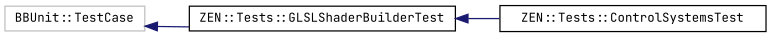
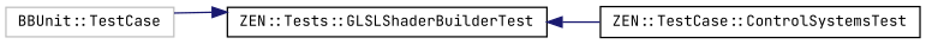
  digraph {
    fontname="JetBrains Mono"
    rankdir=LR
    node [color=black fillcolor=white fontname="JetBrains Mono" fontsize=10 shape=record style=filled]
    edge [color=midnightblue dir=back fontname="JetBrains Mono" fontsize=10 labelfontname=Helvetica labelfontsize=10 style=solid]
    n1 [color=grey75 height=0.2 label="BBUnit::TestCase" width=0.4]
    n2 [height=0.2 label="ZEN::Tests::GLSLShaderBuilderTest" width=0.4]
-   n3 [height=0.2 label="ZEN::Tests::ControlSystemsTest" width=0.4]
-   n1 -> n2
+   n3 [height=0.2 label="ZEN::TestCase::ControlSystemsTest" width=0.4]
+   n2 -> n1
    n2 -> n3
  }
